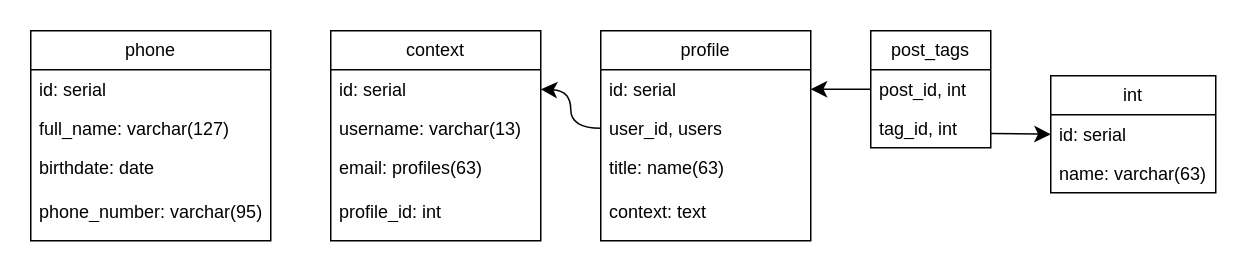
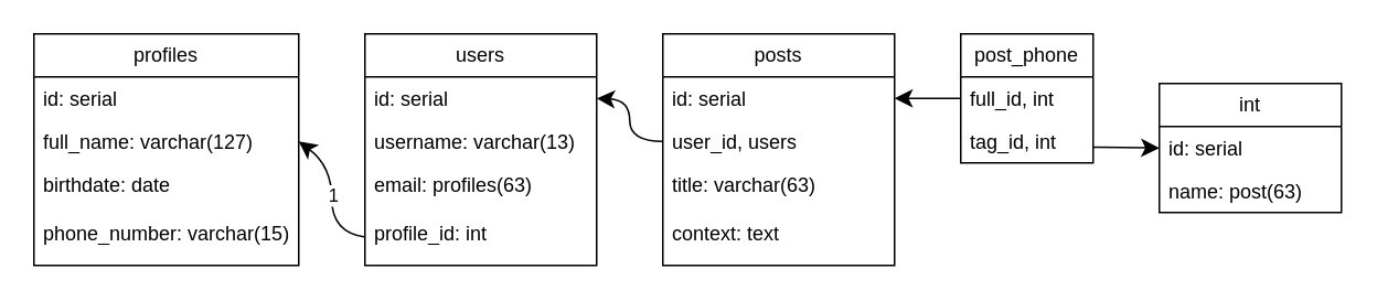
  <mxCell id="0" />
  <mxCell id="1" parent="0" />
- <mxCell id="2" value="phone" style="swimlane;fontStyle=0;childLayout=stackLayout;horizontal=1;startSize=26;fillColor=none;horizontalStack=0;resizeParent=1;resizeParentMax=0;resizeLast=0;collapsible=1;marginBottom=0;whiteSpace=wrap;html=1;" vertex="1" parent="1"><mxGeometry x="20" y="20" width="160" height="140" as="geometry"><mxRectangle x="360" y="740" width="100" height="30" as="alternateBounds" /></mxGeometry></mxCell>
+ <mxCell id="2" value="profiles" style="swimlane;fontStyle=0;childLayout=stackLayout;horizontal=1;startSize=26;fillColor=none;horizontalStack=0;resizeParent=1;resizeParentMax=0;resizeLast=0;collapsible=1;marginBottom=0;whiteSpace=wrap;html=1;" vertex="1" parent="1"><mxGeometry x="20" y="20" width="160" height="140" as="geometry"><mxRectangle x="360" y="740" width="100" height="30" as="alternateBounds" /></mxGeometry></mxCell>
  <mxCell id="3" value="id: serial" style="text;strokeColor=none;fillColor=none;align=left;verticalAlign=top;spacingLeft=4;spacingRight=4;overflow=hidden;rotatable=0;points=[[0,0.5],[1,0.5]];portConstraint=eastwest;whiteSpace=wrap;html=1;" vertex="1" parent="2"><mxGeometry y="26" width="160" height="26" as="geometry" /></mxCell>
  <mxCell id="4" value="full_name:&amp;nbsp;varchar(127)" style="text;strokeColor=none;fillColor=none;align=left;verticalAlign=top;spacingLeft=4;spacingRight=4;overflow=hidden;rotatable=0;points=[[0,0.5],[1,0.5]];portConstraint=eastwest;whiteSpace=wrap;html=1;" vertex="1" parent="2"><mxGeometry y="52" width="160" height="26" as="geometry" /></mxCell>
- <mxCell id="5" value="birthdate: date&lt;div&gt;&lt;br&gt;&lt;/div&gt;&lt;div&gt;phone_number:&amp;nbsp;varchar(95)&lt;/div&gt;" style="text;strokeColor=none;fillColor=none;align=left;verticalAlign=top;spacingLeft=4;spacingRight=4;overflow=hidden;rotatable=0;points=[[0,0.5],[1,0.5]];portConstraint=eastwest;whiteSpace=wrap;html=1;" vertex="1" parent="2"><mxGeometry y="78" width="160" height="62" as="geometry" /></mxCell>
- <mxCell id="6" value="context" style="swimlane;fontStyle=0;childLayout=stackLayout;horizontal=1;startSize=26;fillColor=none;horizontalStack=0;resizeParent=1;resizeParentMax=0;resizeLast=0;collapsible=1;marginBottom=0;whiteSpace=wrap;html=1;" vertex="1" parent="1"><mxGeometry x="220" y="20" width="140" height="140" as="geometry" /></mxCell>
+ <mxCell id="5" value="birthdate: date&lt;div&gt;&lt;br&gt;&lt;/div&gt;&lt;div&gt;phone_number:&amp;nbsp;varchar(15)&lt;/div&gt;" style="text;strokeColor=none;fillColor=none;align=left;verticalAlign=top;spacingLeft=4;spacingRight=4;overflow=hidden;rotatable=0;points=[[0,0.5],[1,0.5]];portConstraint=eastwest;whiteSpace=wrap;html=1;" vertex="1" parent="2"><mxGeometry y="78" width="160" height="62" as="geometry" /></mxCell>
+ <mxCell id="6" value="users" style="swimlane;fontStyle=0;childLayout=stackLayout;horizontal=1;startSize=26;fillColor=none;horizontalStack=0;resizeParent=1;resizeParentMax=0;resizeLast=0;collapsible=1;marginBottom=0;whiteSpace=wrap;html=1;" vertex="1" parent="1"><mxGeometry x="220" y="20" width="140" height="140" as="geometry" /></mxCell>
  <mxCell id="7" value="id: serial" style="text;strokeColor=none;fillColor=none;align=left;verticalAlign=top;spacingLeft=4;spacingRight=4;overflow=hidden;rotatable=0;points=[[0,0.5],[1,0.5]];portConstraint=eastwest;whiteSpace=wrap;html=1;" vertex="1" parent="6"><mxGeometry y="26" width="140" height="26" as="geometry" /></mxCell>
  <mxCell id="8" value="username:&amp;nbsp;varchar(13)" style="text;strokeColor=none;fillColor=none;align=left;verticalAlign=top;spacingLeft=4;spacingRight=4;overflow=hidden;rotatable=0;points=[[0,0.5],[1,0.5]];portConstraint=eastwest;whiteSpace=wrap;html=1;" vertex="1" parent="6"><mxGeometry y="52" width="140" height="26" as="geometry" /></mxCell>
  <mxCell id="9" value="email:&amp;nbsp;profiles(63)&lt;br&gt;&lt;br&gt;profile_id: int" style="text;strokeColor=none;fillColor=none;align=left;verticalAlign=top;spacingLeft=4;spacingRight=4;overflow=hidden;rotatable=0;points=[[0,0.5],[1,0.5]];portConstraint=eastwest;whiteSpace=wrap;html=1;" vertex="1" parent="6"><mxGeometry y="78" width="140" height="62" as="geometry" /></mxCell>
- <mxCell id="10" value="profile" style="swimlane;fontStyle=0;childLayout=stackLayout;horizontal=1;startSize=26;fillColor=none;horizontalStack=0;resizeParent=1;resizeParentMax=0;resizeLast=0;collapsible=1;marginBottom=0;whiteSpace=wrap;html=1;" vertex="1" parent="1"><mxGeometry x="400" y="20" width="140" height="140" as="geometry" /></mxCell>
+ <mxCell id="10" value="posts" style="swimlane;fontStyle=0;childLayout=stackLayout;horizontal=1;startSize=26;fillColor=none;horizontalStack=0;resizeParent=1;resizeParentMax=0;resizeLast=0;collapsible=1;marginBottom=0;whiteSpace=wrap;html=1;" vertex="1" parent="1"><mxGeometry x="400" y="20" width="140" height="140" as="geometry" /></mxCell>
  <mxCell id="11" value="id: serial" style="text;strokeColor=none;fillColor=none;align=left;verticalAlign=top;spacingLeft=4;spacingRight=4;overflow=hidden;rotatable=0;points=[[0,0.5],[1,0.5]];portConstraint=eastwest;whiteSpace=wrap;html=1;" vertex="1" parent="10"><mxGeometry y="26" width="140" height="26" as="geometry" /></mxCell>
  <mxCell id="12" value="user_id, users" style="text;strokeColor=none;fillColor=none;align=left;verticalAlign=top;spacingLeft=4;spacingRight=4;overflow=hidden;rotatable=0;points=[[0,0.5],[1,0.5]];portConstraint=eastwest;whiteSpace=wrap;html=1;" vertex="1" parent="10"><mxGeometry y="52" width="140" height="26" as="geometry" /></mxCell>
- <mxCell id="13" value="title:&amp;nbsp;name(63)&lt;br&gt;&lt;br&gt;context: text" style="text;strokeColor=none;fillColor=none;align=left;verticalAlign=top;spacingLeft=4;spacingRight=4;overflow=hidden;rotatable=0;points=[[0,0.5],[1,0.5]];portConstraint=eastwest;whiteSpace=wrap;html=1;" vertex="1" parent="10"><mxGeometry y="78" width="140" height="62" as="geometry" /></mxCell>
- <mxCell id="14" value="post_tags" style="swimlane;fontStyle=0;childLayout=stackLayout;horizontal=1;startSize=26;fillColor=none;horizontalStack=0;resizeParent=1;resizeParentMax=0;resizeLast=0;collapsible=1;marginBottom=0;whiteSpace=wrap;html=1;" vertex="1" parent="1"><mxGeometry x="580" y="20" width="80" height="78" as="geometry" /></mxCell>
- <mxCell id="15" value="post_id, int" style="text;strokeColor=none;fillColor=none;align=left;verticalAlign=top;spacingLeft=4;spacingRight=4;overflow=hidden;rotatable=0;points=[[0,0.5],[1,0.5]];portConstraint=eastwest;whiteSpace=wrap;html=1;" vertex="1" parent="14"><mxGeometry y="26" width="80" height="26" as="geometry" /></mxCell>
+ <mxCell id="13" value="title:&amp;nbsp;varchar(63)&lt;br&gt;&lt;br&gt;context: text" style="text;strokeColor=none;fillColor=none;align=left;verticalAlign=top;spacingLeft=4;spacingRight=4;overflow=hidden;rotatable=0;points=[[0,0.5],[1,0.5]];portConstraint=eastwest;whiteSpace=wrap;html=1;" vertex="1" parent="10"><mxGeometry y="78" width="140" height="62" as="geometry" /></mxCell>
+ <mxCell id="14" value="post_phone" style="swimlane;fontStyle=0;childLayout=stackLayout;horizontal=1;startSize=26;fillColor=none;horizontalStack=0;resizeParent=1;resizeParentMax=0;resizeLast=0;collapsible=1;marginBottom=0;whiteSpace=wrap;html=1;" vertex="1" parent="1"><mxGeometry x="580" y="20" width="80" height="78" as="geometry" /></mxCell>
+ <mxCell id="15" value="full_id, int" style="text;strokeColor=none;fillColor=none;align=left;verticalAlign=top;spacingLeft=4;spacingRight=4;overflow=hidden;rotatable=0;points=[[0,0.5],[1,0.5]];portConstraint=eastwest;whiteSpace=wrap;html=1;" vertex="1" parent="14"><mxGeometry y="26" width="80" height="26" as="geometry" /></mxCell>
  <mxCell id="16" value="tag_id, int" style="text;strokeColor=none;fillColor=none;align=left;verticalAlign=top;spacingLeft=4;spacingRight=4;overflow=hidden;rotatable=0;points=[[0,0.5],[1,0.5]];portConstraint=eastwest;whiteSpace=wrap;html=1;" vertex="1" parent="14"><mxGeometry y="52" width="80" height="26" as="geometry" /></mxCell>
  <mxCell id="17" value="int" style="swimlane;fontStyle=0;childLayout=stackLayout;horizontal=1;startSize=26;fillColor=none;horizontalStack=0;resizeParent=1;resizeParentMax=0;resizeLast=0;collapsible=1;marginBottom=0;whiteSpace=wrap;html=1;" vertex="1" parent="1"><mxGeometry x="700" y="50" width="110" height="78" as="geometry" /></mxCell>
  <mxCell id="18" value="id: serial" style="text;strokeColor=none;fillColor=none;align=left;verticalAlign=top;spacingLeft=4;spacingRight=4;overflow=hidden;rotatable=0;points=[[0,0.5],[1,0.5]];portConstraint=eastwest;whiteSpace=wrap;html=1;" vertex="1" parent="17"><mxGeometry y="26" width="110" height="26" as="geometry" /></mxCell>
- <mxCell id="19" value="name:&amp;nbsp;varchar(63)" style="text;strokeColor=none;fillColor=none;align=left;verticalAlign=top;spacingLeft=4;spacingRight=4;overflow=hidden;rotatable=0;points=[[0,0.5],[1,0.5]];portConstraint=eastwest;whiteSpace=wrap;html=1;" vertex="1" parent="17"><mxGeometry y="52" width="110" height="26" as="geometry" /></mxCell>
+ <mxCell id="19" value="name:&amp;nbsp;post(63)" style="text;strokeColor=none;fillColor=none;align=left;verticalAlign=top;spacingLeft=4;spacingRight=4;overflow=hidden;rotatable=0;points=[[0,0.5],[1,0.5]];portConstraint=eastwest;whiteSpace=wrap;html=1;" vertex="1" parent="17"><mxGeometry y="52" width="110" height="26" as="geometry" /></mxCell>
+ <mxCell id="20" value="" style="endArrow=classic;html=1;rounded=0;fontSize=12;startSize=8;endSize=8;curved=1;exitX=0.001;exitY=0.724;exitDx=0;exitDy=0;exitPerimeter=0;entryX=1;entryY=0.5;entryDx=0;entryDy=0;" edge="1" parent="1" source="9" target="4"><mxGeometry relative="1" as="geometry"><mxPoint x="150" y="180" as="sourcePoint" /><mxPoint x="250" y="180" as="targetPoint" /><Array as="points"><mxPoint x="200" y="140" /><mxPoint x="200" y="100" /></Array></mxGeometry></mxCell>
+ <mxCell id="21" value="1" style="edgeLabel;resizable=0;html=1;;align=center;verticalAlign=middle;" connectable="0" vertex="1" parent="20"><mxGeometry relative="1" as="geometry"><mxPoint as="offset" /></mxGeometry></mxCell>
  <mxCell id="22" value="" style="endArrow=classic;html=1;rounded=0;fontSize=12;startSize=8;endSize=8;curved=1;exitX=0;exitY=0.5;exitDx=0;exitDy=0;entryX=1;entryY=0.5;entryDx=0;entryDy=0;" edge="1" parent="1" source="15" target="11"><mxGeometry width="50" height="50" relative="1" as="geometry"><mxPoint x="280" y="230" as="sourcePoint" /><mxPoint x="330" y="180" as="targetPoint" /></mxGeometry></mxCell>
  <mxCell id="23" value="" style="endArrow=classic;html=1;rounded=0;fontSize=12;startSize=8;endSize=8;curved=1;entryX=0;entryY=0.5;entryDx=0;entryDy=0;exitX=1;exitY=0.635;exitDx=0;exitDy=0;exitPerimeter=0;" edge="1" parent="1" source="16" target="18"><mxGeometry width="50" height="50" relative="1" as="geometry"><mxPoint x="670" y="89" as="sourcePoint" /><mxPoint x="330" y="180" as="targetPoint" /></mxGeometry></mxCell>
  <mxCell id="24" value="" style="endArrow=classic;html=1;rounded=0;fontSize=12;startSize=8;endSize=8;curved=1;entryX=1;entryY=0.5;entryDx=0;entryDy=0;exitX=0;exitY=0.5;exitDx=0;exitDy=0;" edge="1" parent="1" source="12" target="7"><mxGeometry width="50" height="50" relative="1" as="geometry"><mxPoint x="510" y="230" as="sourcePoint" /><mxPoint x="560" y="180" as="targetPoint" /><Array as="points"><mxPoint x="380" y="85" /><mxPoint x="380" y="60" /></Array></mxGeometry></mxCell>
